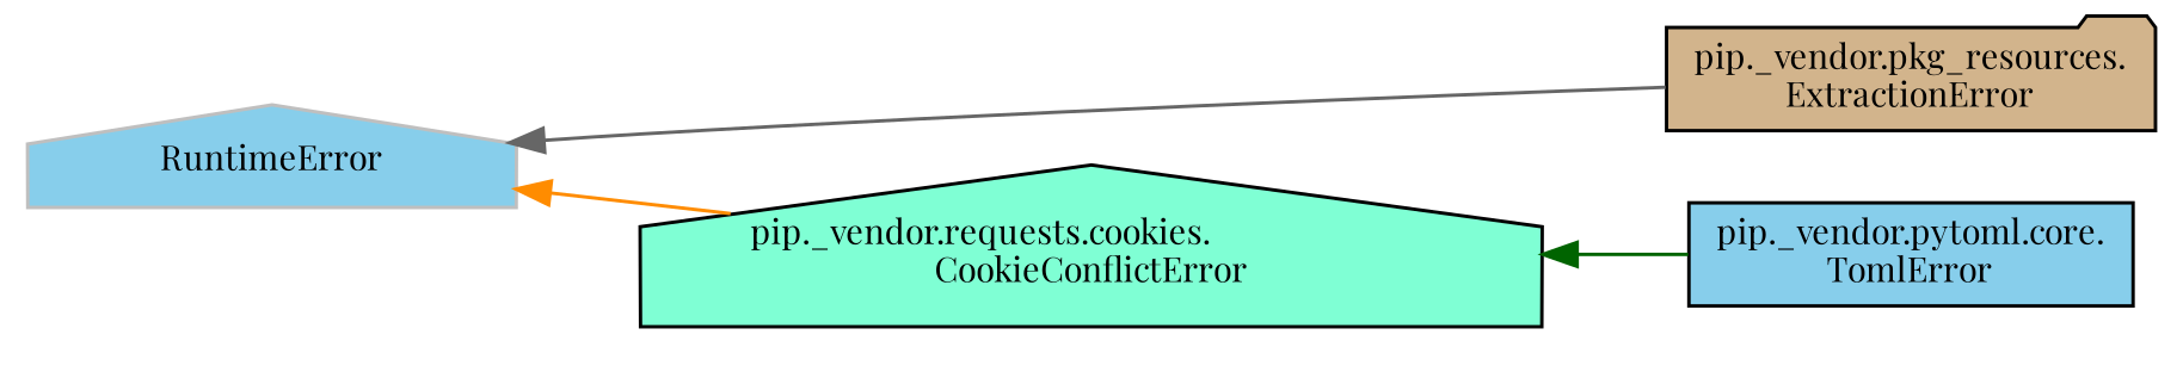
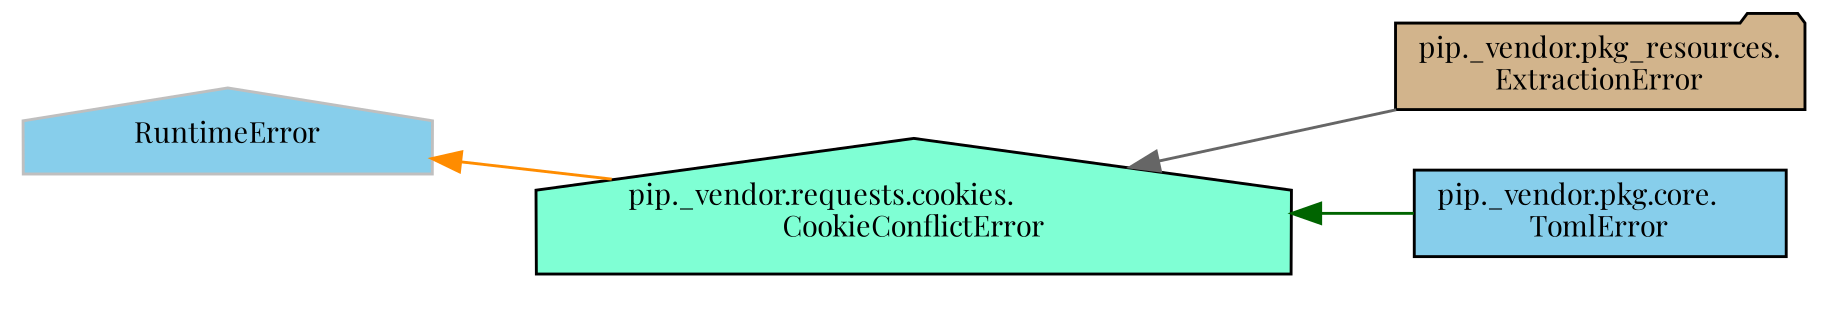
  digraph {
    fontname="Playfair Display"
    rankdir=LR
    node [color=black fillcolor=skyblue fontname="Playfair Display" fontsize=10 shape=house style=filled]
    edge [dir=back fontname="Playfair Display" fontsize=10 labelfontname=Helvetica labelfontsize=10 style=solid]
    n1 [color=grey75 height=0.2 label=RuntimeError width=0.4]
    n2 [fillcolor=tan height=0.2 label="pip._vendor.pkg_resources.\lExtractionError" shape=folder width=0.4]
    n3 [fillcolor=aquamarine height=0.2 label="pip._vendor.requests.cookies.\lCookieConflictError" width=0.4]
-   n4 [height=0.2 label="pip._vendor.pytoml.core.\lTomlError" shape=box width=0.4]
-   n1 -> n2 [color=gray40]
+   n4 [height=0.2 label="pip._vendor.pkg.core.\lTomlError" shape=box width=0.4]
+   n3 -> n2 [color=gray40]
    n1 -> n3 [color=darkorange]
    n3 -> n4 [color=darkgreen]
  }
